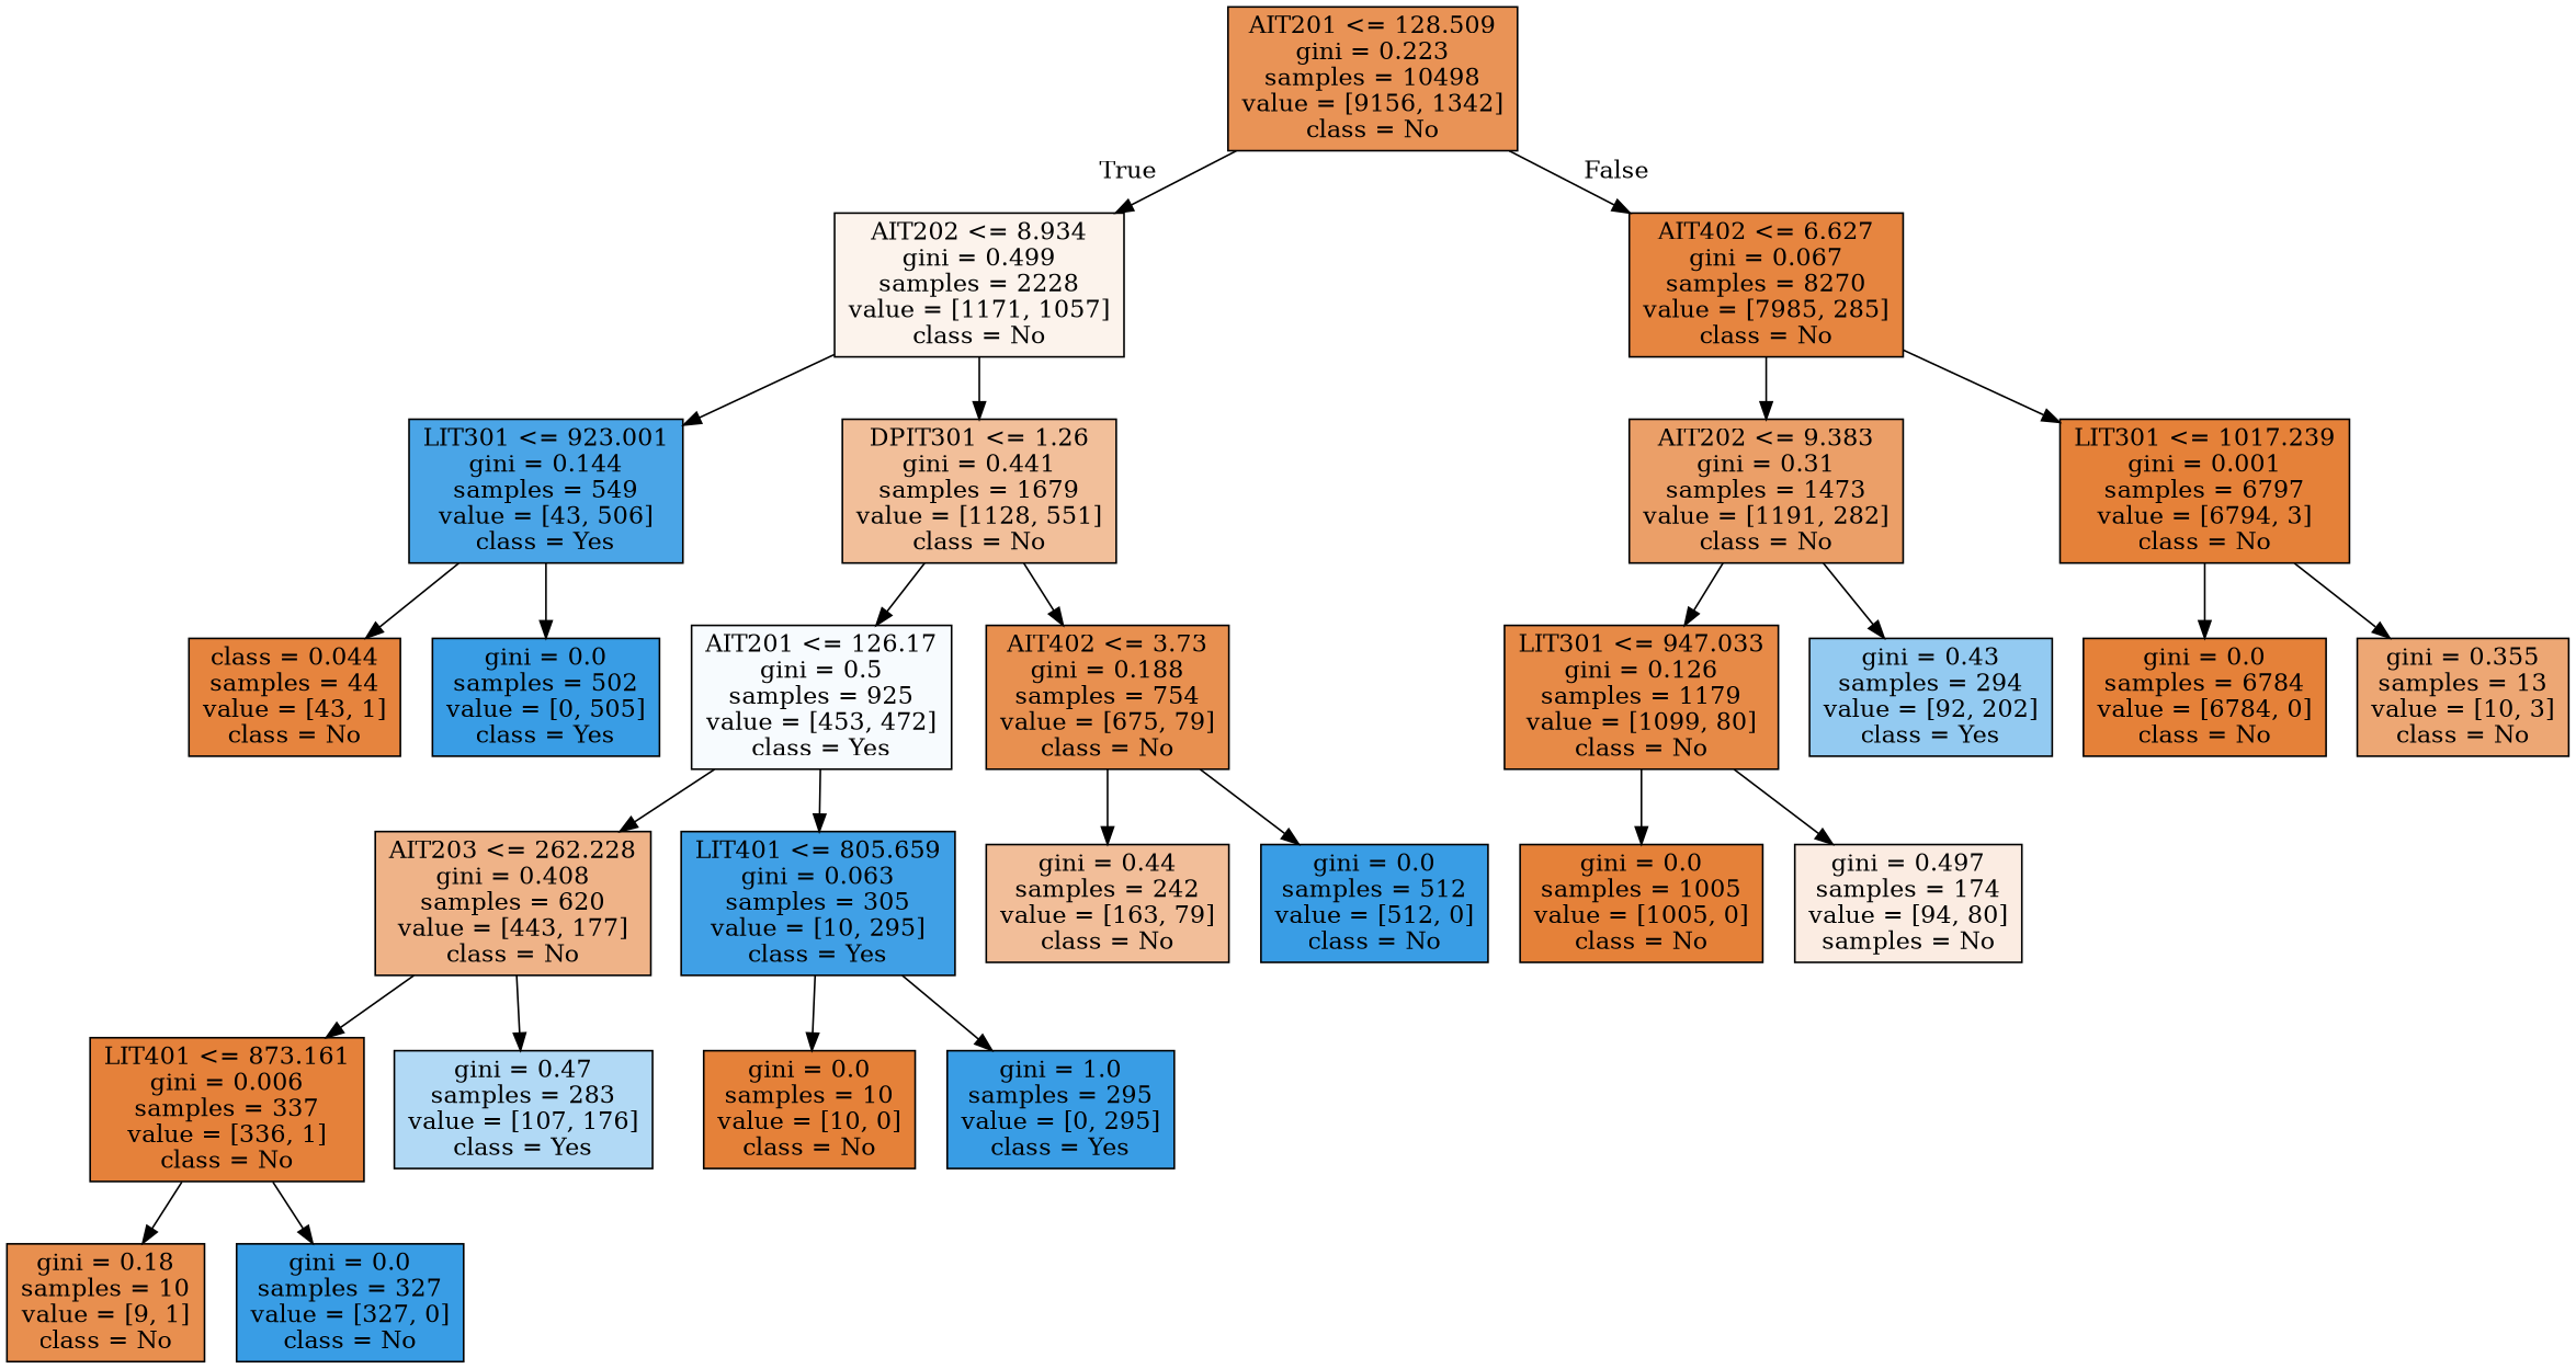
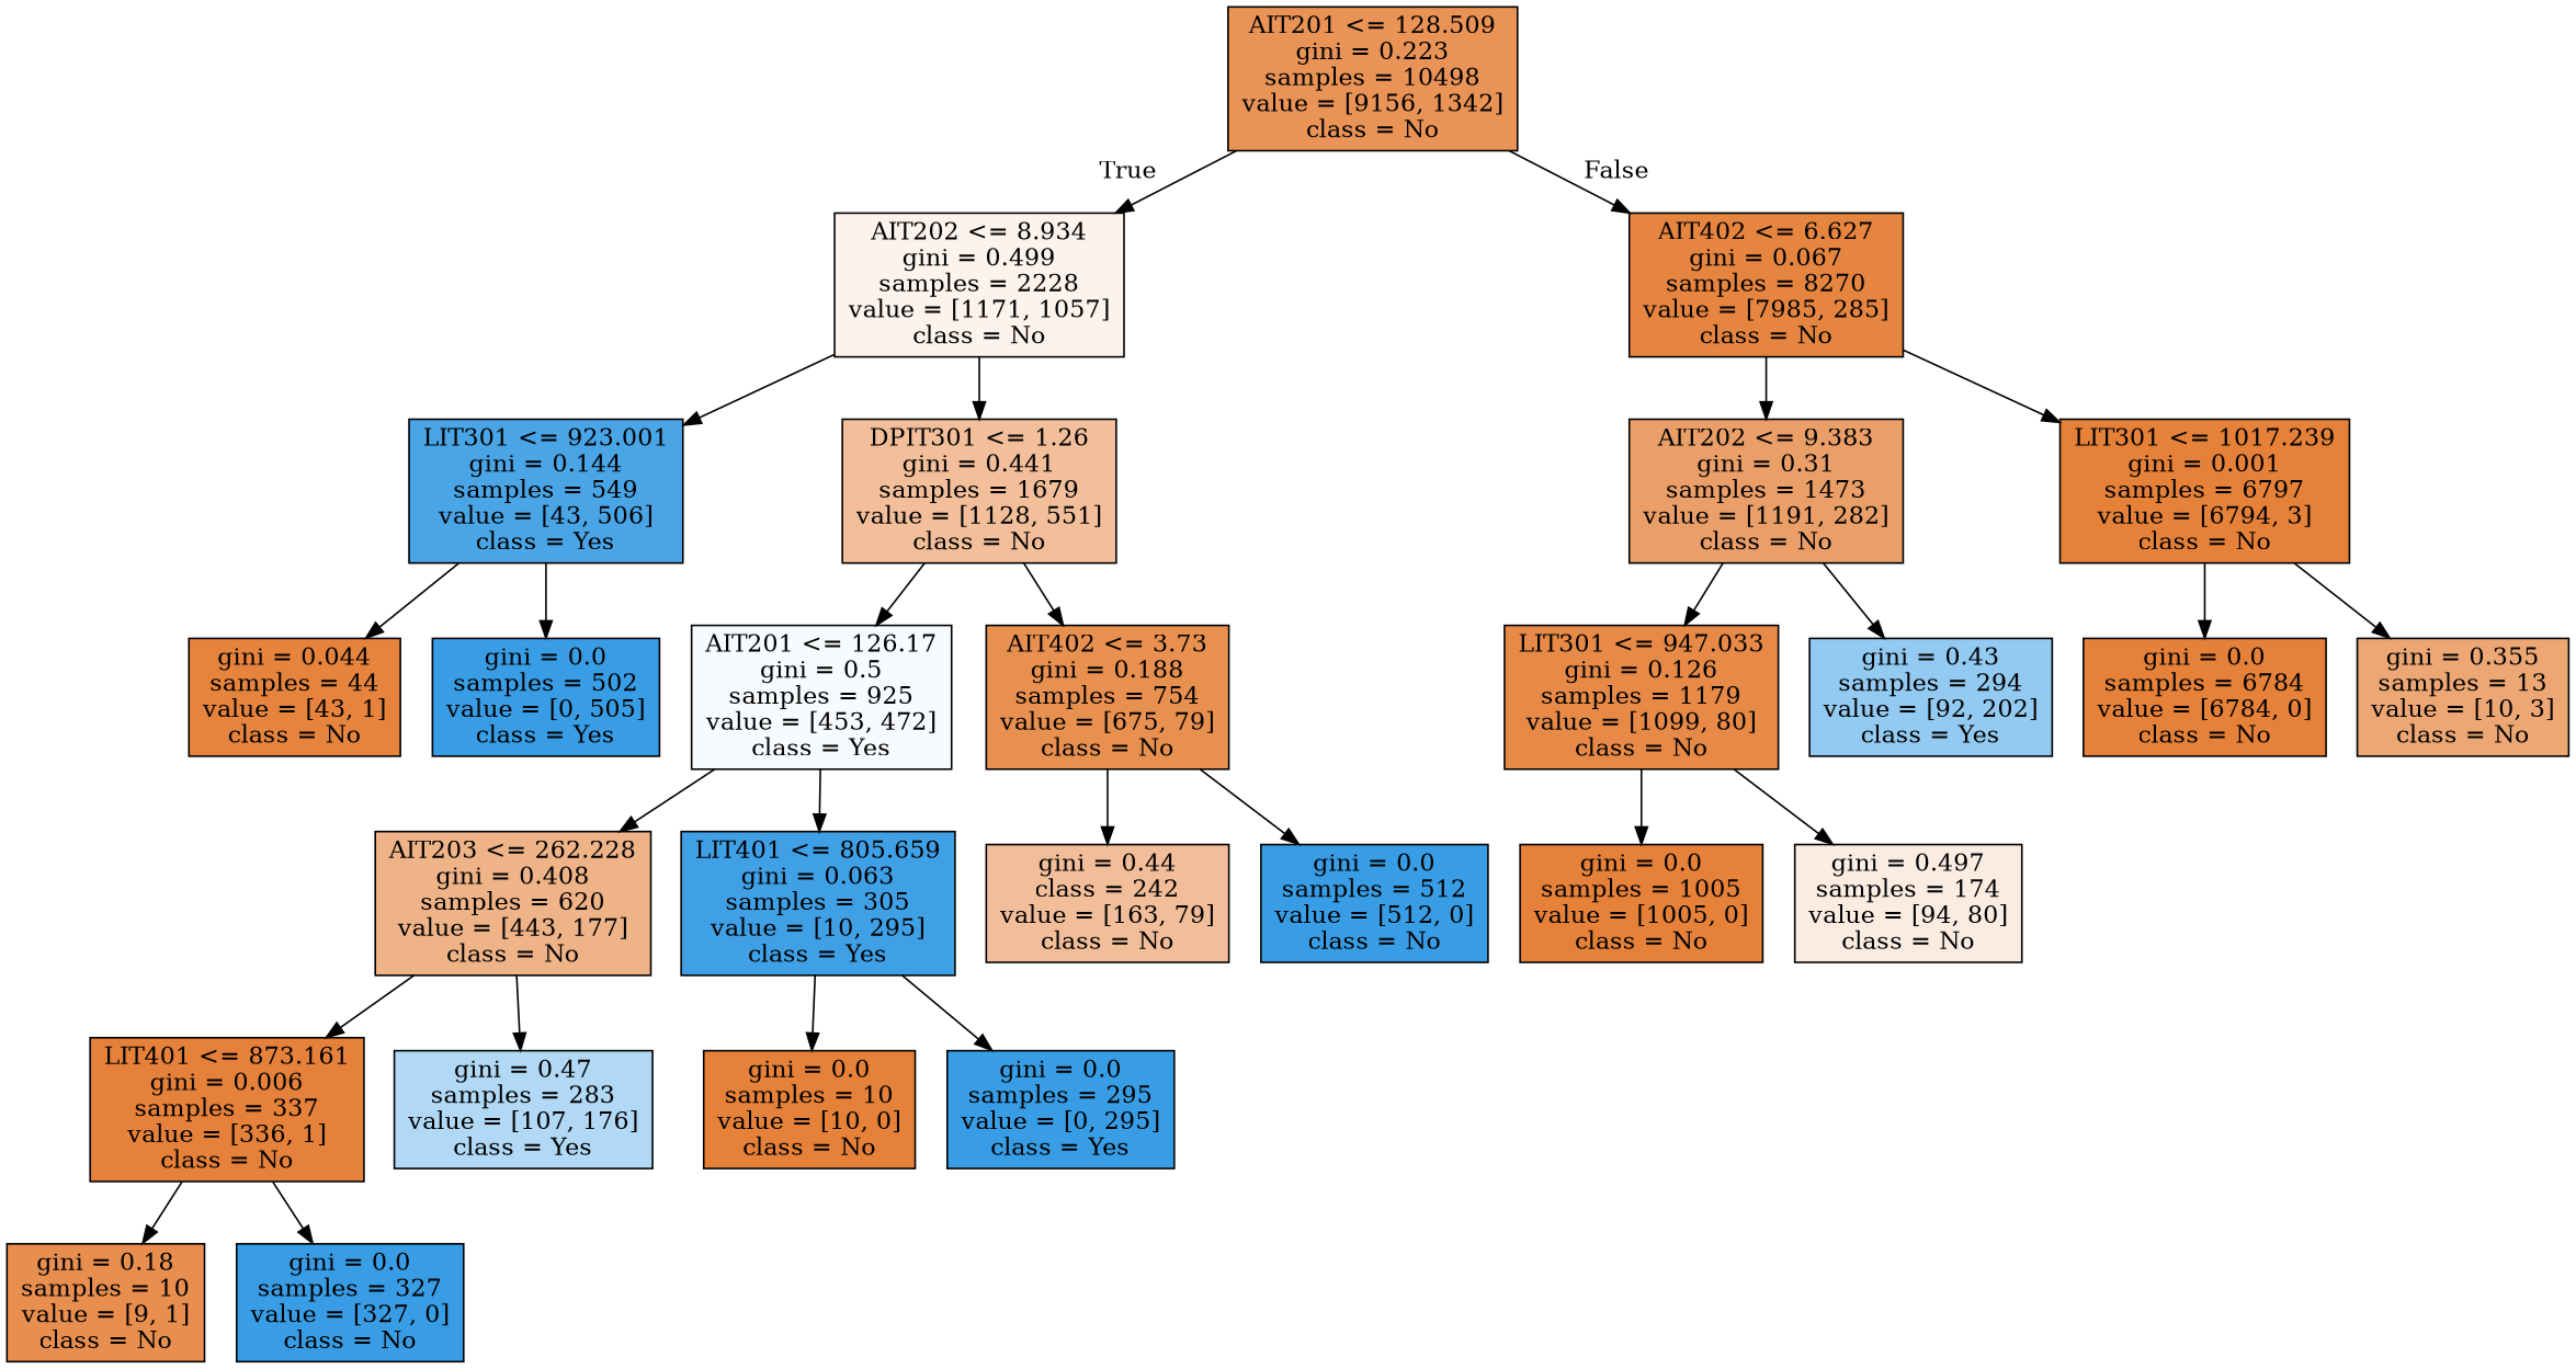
  digraph {
    node [color=black fillcolor="#e58139" shape=box style=filled]
    n1 [fillcolor="#e99356" label="AIT201 <= 128.509\ngini = 0.223\nsamples = 10498\nvalue = [9156, 1342]\nclass = No"]
    n2 [fillcolor="#fcf3ec" label="AIT202 <= 8.934\ngini = 0.499\nsamples = 2228\nvalue = [1171, 1057]\nclass = No"]
    n3 [fillcolor="#e68540" label="AIT402 <= 6.627\ngini = 0.067\nsamples = 8270\nvalue = [7985, 285]\nclass = No"]
    n4 [fillcolor="#4aa5e7" label="LIT301 <= 923.001\ngini = 0.144\nsamples = 549\nvalue = [43, 506]\nclass = Yes"]
    n5 [fillcolor="#f2bf9a" label="DPIT301 <= 1.26\ngini = 0.441\nsamples = 1679\nvalue = [1128, 551]\nclass = No"]
    n6 [fillcolor="#eb9f68" label="AIT202 <= 9.383\ngini = 0.31\nsamples = 1473\nvalue = [1191, 282]\nclass = No"]
    n7 [label="LIT301 <= 1017.239\ngini = 0.001\nsamples = 6797\nvalue = [6794, 3]\nclass = No"]
-   n8 [fillcolor="#e6843e" label="class = 0.044\nsamples = 44\nvalue = [43, 1]\nclass = No"]
+   n8 [fillcolor="#e6843e" label="gini = 0.044\nsamples = 44\nvalue = [43, 1]\nclass = No"]
    n9 [fillcolor="#399de5" label="gini = 0.0\nsamples = 502\nvalue = [0, 505]\nclass = Yes"]
    n10 [fillcolor="#f7fbfe" label="AIT201 <= 126.17\ngini = 0.5\nsamples = 925\nvalue = [453, 472]\nclass = Yes"]
    n11 [fillcolor="#e89050" label="AIT402 <= 3.73\ngini = 0.188\nsamples = 754\nvalue = [675, 79]\nclass = No"]
    n12 [fillcolor="#efb388" label="AIT203 <= 262.228\ngini = 0.408\nsamples = 620\nvalue = [443, 177]\nclass = No"]
    n13 [fillcolor="#40a0e6" label="LIT401 <= 805.659\ngini = 0.063\nsamples = 305\nvalue = [10, 295]\nclass = Yes"]
-   n14 [fillcolor="#f2be99" label="gini = 0.44\nsamples = 242\nvalue = [163, 79]\nclass = No"]
+   n14 [fillcolor="#f2be99" label="gini = 0.44\nclass = 242\nvalue = [163, 79]\nclass = No"]
    n15 [fillcolor="#399de5" label="gini = 0.0\nsamples = 512\nvalue = [512, 0]\nclass = No"]
    n16 [fillcolor="#e5813a" label="LIT401 <= 873.161\ngini = 0.006\nsamples = 337\nvalue = [336, 1]\nclass = No"]
    n17 [fillcolor="#b1d9f5" label="gini = 0.47\nsamples = 283\nvalue = [107, 176]\nclass = Yes"]
    n18 [label="gini = 0.0\nsamples = 10\nvalue = [10, 0]\nclass = No"]
-   n19 [fillcolor="#399de5" label="gini = 1.0\nsamples = 295\nvalue = [0, 295]\nclass = Yes"]
+   n19 [fillcolor="#399de5" label="gini = 0.0\nsamples = 295\nvalue = [0, 295]\nclass = Yes"]
    n20 [fillcolor="#e88f4f" label="gini = 0.18\nsamples = 10\nvalue = [9, 1]\nclass = No"]
    n21 [fillcolor="#399de5" label="gini = 0.0\nsamples = 327\nvalue = [327, 0]\nclass = No"]
    n22 [fillcolor="#e78a47" label="LIT301 <= 947.033\ngini = 0.126\nsamples = 1179\nvalue = [1099, 80]\nclass = No"]
    n23 [fillcolor="#93caf1" label="gini = 0.43\nsamples = 294\nvalue = [92, 202]\nclass = Yes"]
    n24 [label="gini = 0.0\nsamples = 6784\nvalue = [6784, 0]\nclass = No"]
    n25 [fillcolor="#eda774" label="gini = 0.355\nsamples = 13\nvalue = [10, 3]\nclass = No"]
    n26 [label="gini = 0.0\nsamples = 1005\nvalue = [1005, 0]\nclass = No"]
-   n27 [fillcolor="#fbece2" label="gini = 0.497\nsamples = 174\nvalue = [94, 80]\nsamples = No"]
+   n27 [fillcolor="#fbece2" label="gini = 0.497\nsamples = 174\nvalue = [94, 80]\nclass = No"]
    n1 -> n2 [headlabel=True labelangle=45 labeldistance=2.5]
    n1 -> n3 [headlabel=False labelangle=-45 labeldistance=2.5]
    n2 -> n4
    n2 -> n5
    n3 -> n6
    n3 -> n7
    n4 -> n8
    n4 -> n9
    n5 -> n10
    n5 -> n11
    n6 -> n22
    n6 -> n23
    n7 -> n24
    n7 -> n25
    n10 -> n12
    n10 -> n13
    n11 -> n14
    n11 -> n15
    n12 -> n16
    n12 -> n17
    n13 -> n18
    n13 -> n19
    n16 -> n20
    n16 -> n21
    n22 -> n26
    n22 -> n27
  }
